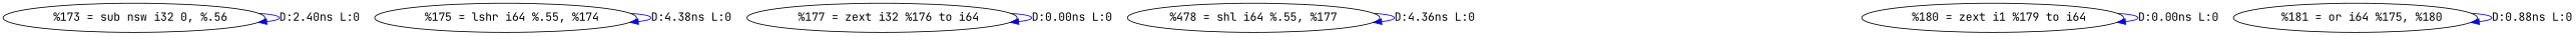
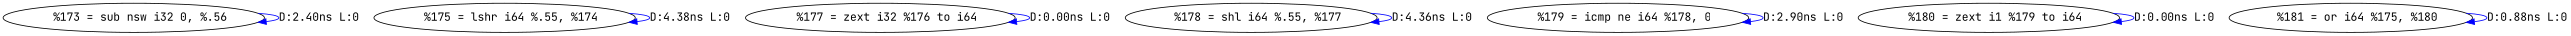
  digraph {
    fontname="JetBrains Mono"
    node [fontname="JetBrains Mono"]
    edge [color=blue fontname="JetBrains Mono"]
    n1 [label="  %173 = sub nsw i32 0, %.56"]
    n2 [label="  %175 = lshr i64 %.55, %174"]
    n3 [label="  %177 = zext i32 %176 to i64"]
-   n4 [label="%478 = shl i64 %.55, %177"]
+   n4 [label="  %178 = shl i64 %.55, %177"]
+   n5 [label="  %179 = icmp ne i64 %178, 0"]
    n6 [label="  %180 = zext i1 %179 to i64"]
    n7 [label="  %181 = or i64 %175, %180"]
    n1 -> n1 [label="D:2.40ns L:0"]
    n2 -> n2 [label="D:4.38ns L:0"]
    n3 -> n3 [label="D:0.00ns L:0"]
    n4 -> n4 [label="D:4.36ns L:0"]
+   n5 -> n5 [label="D:2.90ns L:0"]
    n6 -> n6 [label="D:0.00ns L:0"]
    n7 -> n7 [label="D:0.88ns L:0"]
  }
